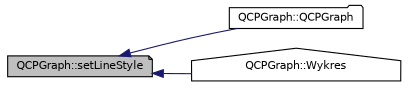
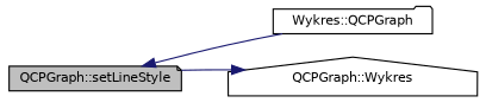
  digraph {
    rankdir=LR
    node [color=black fillcolor=white fontname=Helvetica fontsize=10 style=filled]
    edge [color=midnightblue dir=back fontname=Helvetica fontsize=10 labelfontname=Helvetica labelfontsize=10 style=solid]
    n1 [fillcolor=grey75 fontcolor=black height=0.2 label="QCPGraph::setLineStyle" shape=note width=0.4]
-   n2 [height=0.2 label="QCPGraph::QCPGraph" shape=folder width=0.4]
+   n2 [height=0.2 label="Wykres::QCPGraph" shape=folder width=0.4]
    n3 [height=0.2 label="QCPGraph::Wykres" shape=house width=0.4]
    n1 -> n2
-   n1 -> n3
+   n3 -> n1
  }
